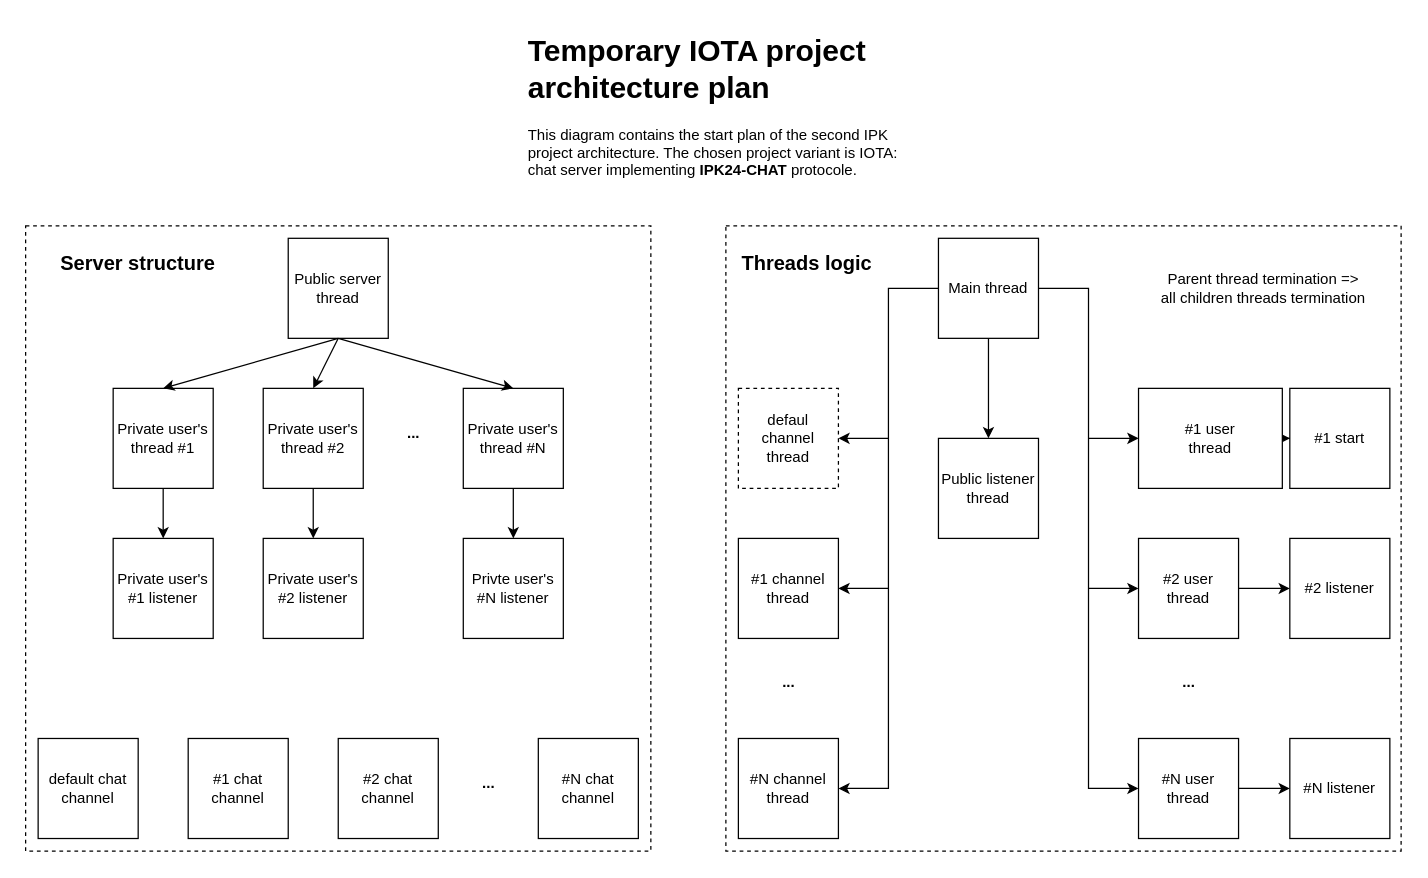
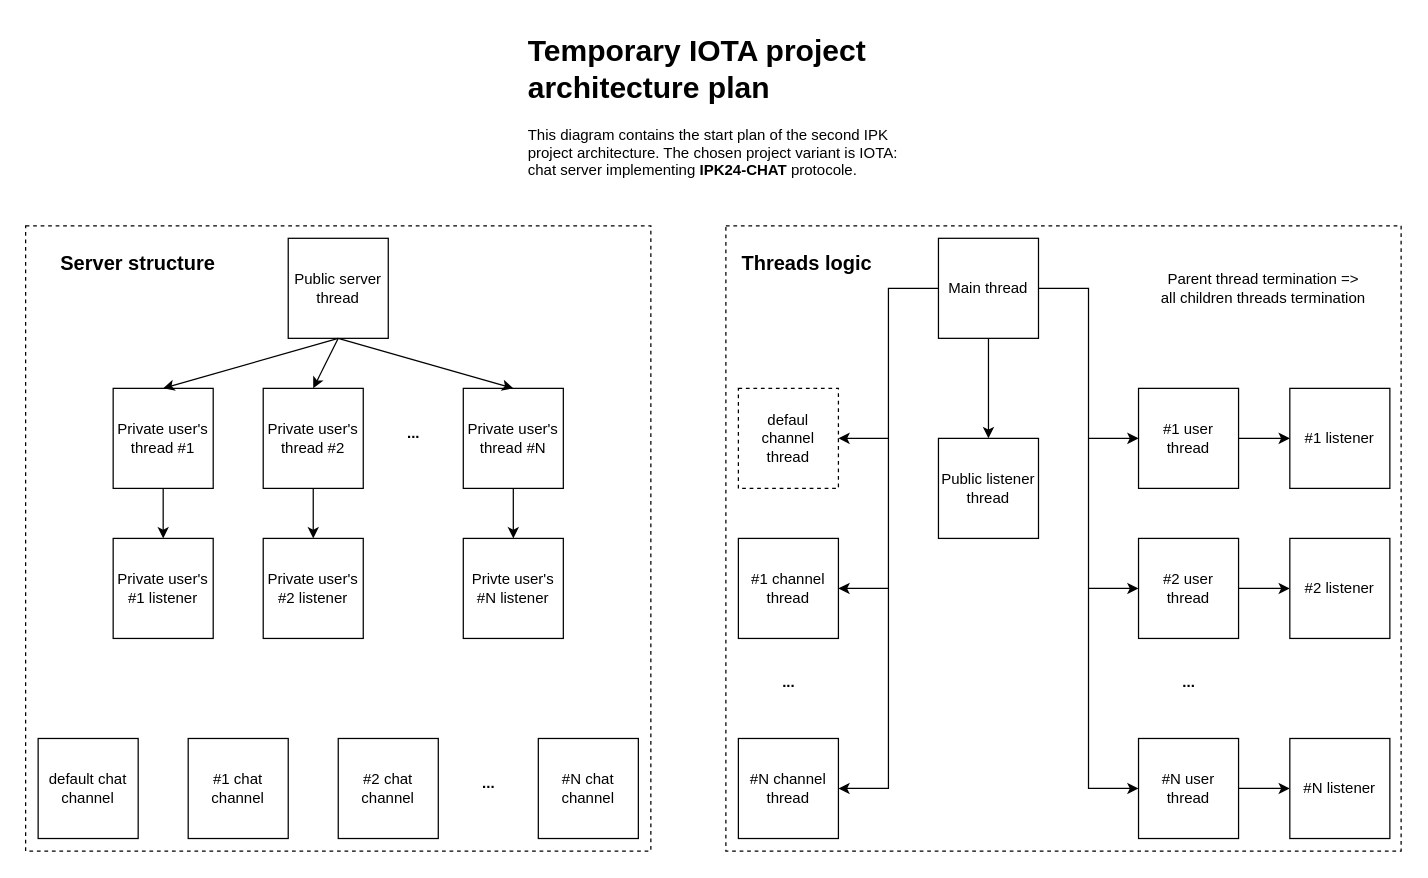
  <mxCell id="0" />
  <mxCell id="1" parent="0" />
  <mxCell id="2" value="&lt;h1 style=&quot;margin-top: 0px;&quot;&gt;Temporary IOTA project architecture plan&lt;/h1&gt;&lt;p&gt;This diagram contains the start plan of the second IPK project architecture. The chosen project variant is IOTA: chat server implementing &lt;b&gt;IPK24-CHAT&lt;/b&gt; protocole.&lt;/p&gt;" style="text;html=1;whiteSpace=wrap;overflow=hidden;rounded=0;" vertex="1" parent="1"><mxGeometry x="420" y="20" width="300" height="160" as="geometry" /></mxCell>
  <mxCell id="3" value="Public server thread" style="whiteSpace=wrap;html=1;aspect=fixed;" vertex="1" parent="1"><mxGeometry x="230" y="190" width="80" height="80" as="geometry" /></mxCell>
  <mxCell id="4" value="Private user's thread #1" style="whiteSpace=wrap;html=1;aspect=fixed;" vertex="1" parent="1"><mxGeometry x="90" y="310" width="80" height="80" as="geometry" /></mxCell>
  <mxCell id="5" style="edgeStyle=orthogonalEdgeStyle;rounded=0;orthogonalLoop=1;jettySize=auto;html=1;entryX=0.5;entryY=0;entryDx=0;entryDy=0;" edge="1" parent="1" source="6" target="44"><mxGeometry relative="1" as="geometry" /></mxCell>
  <mxCell id="6" value="Private user's thread #2" style="whiteSpace=wrap;html=1;aspect=fixed;" vertex="1" parent="1"><mxGeometry x="210" y="310" width="80" height="80" as="geometry" /></mxCell>
  <mxCell id="7" value="Private user's thread #N" style="whiteSpace=wrap;html=1;aspect=fixed;" vertex="1" parent="1"><mxGeometry x="370" y="310" width="80" height="80" as="geometry" /></mxCell>
  <mxCell id="8" value="&lt;b&gt;...&lt;/b&gt;" style="text;html=1;align=center;verticalAlign=middle;resizable=0;points=[];autosize=1;strokeColor=none;fillColor=none;" vertex="1" parent="1"><mxGeometry x="315" y="331" width="30" height="30" as="geometry" /></mxCell>
  <mxCell id="9" value="" style="endArrow=classic;html=1;rounded=0;exitX=0.5;exitY=1;exitDx=0;exitDy=0;entryX=0.5;entryY=0;entryDx=0;entryDy=0;" edge="1" parent="1" source="3" target="4"><mxGeometry width="50" height="50" relative="1" as="geometry"><mxPoint x="30" y="230" as="sourcePoint" /><mxPoint x="80" y="180" as="targetPoint" /></mxGeometry></mxCell>
  <mxCell id="10" value="" style="endArrow=classic;html=1;rounded=0;exitX=0.5;exitY=1;exitDx=0;exitDy=0;entryX=0.5;entryY=0;entryDx=0;entryDy=0;" edge="1" parent="1" source="3" target="6"><mxGeometry width="50" height="50" relative="1" as="geometry"><mxPoint x="-50" y="510" as="sourcePoint" /><mxPoint x="0" y="460" as="targetPoint" /></mxGeometry></mxCell>
  <mxCell id="11" value="" style="endArrow=classic;html=1;rounded=0;exitX=0.5;exitY=1;exitDx=0;exitDy=0;entryX=0.5;entryY=0;entryDx=0;entryDy=0;" edge="1" parent="1" source="3" target="7"><mxGeometry width="50" height="50" relative="1" as="geometry"><mxPoint x="190" y="520" as="sourcePoint" /><mxPoint x="240" y="470" as="targetPoint" /></mxGeometry></mxCell>
  <mxCell id="12" value="Private user's #1 listener" style="whiteSpace=wrap;html=1;aspect=fixed;" vertex="1" parent="1"><mxGeometry x="90" y="430" width="80" height="80" as="geometry" /></mxCell>
  <mxCell id="13" value="" style="endArrow=classic;html=1;rounded=0;exitX=0.5;exitY=1;exitDx=0;exitDy=0;entryX=0.5;entryY=0;entryDx=0;entryDy=0;" edge="1" parent="1" source="4" target="12"><mxGeometry width="50" height="50" relative="1" as="geometry"><mxPoint x="20" y="360" as="sourcePoint" /><mxPoint x="70" y="310" as="targetPoint" /></mxGeometry></mxCell>
  <mxCell id="14" value="Privte user's #N listener" style="whiteSpace=wrap;html=1;aspect=fixed;" vertex="1" parent="1"><mxGeometry x="370" y="430" width="80" height="80" as="geometry" /></mxCell>
  <mxCell id="15" value="" style="endArrow=classic;html=1;rounded=0;exitX=0.5;exitY=1;exitDx=0;exitDy=0;entryX=0.5;entryY=0;entryDx=0;entryDy=0;" edge="1" parent="1" source="7" target="14"><mxGeometry width="50" height="50" relative="1" as="geometry"><mxPoint x="280" y="660" as="sourcePoint" /><mxPoint x="330" y="610" as="targetPoint" /></mxGeometry></mxCell>
  <mxCell id="16" value="default chat channel" style="whiteSpace=wrap;html=1;aspect=fixed;" vertex="1" parent="1"><mxGeometry x="30" y="590" width="80" height="80" as="geometry" /></mxCell>
  <mxCell id="17" value="#1 chat channel" style="whiteSpace=wrap;html=1;aspect=fixed;" vertex="1" parent="1"><mxGeometry x="150" y="590" width="80" height="80" as="geometry" /></mxCell>
  <mxCell id="18" value="#2 chat channel" style="whiteSpace=wrap;html=1;aspect=fixed;" vertex="1" parent="1"><mxGeometry x="270" y="590" width="80" height="80" as="geometry" /></mxCell>
  <mxCell id="19" value="#N chat channel" style="whiteSpace=wrap;html=1;aspect=fixed;" vertex="1" parent="1"><mxGeometry x="430" y="590" width="80" height="80" as="geometry" /></mxCell>
  <mxCell id="20" value="&lt;b&gt;...&lt;/b&gt;" style="text;html=1;align=center;verticalAlign=middle;resizable=0;points=[];autosize=1;strokeColor=none;fillColor=none;" vertex="1" parent="1"><mxGeometry x="375" y="611" width="30" height="30" as="geometry" /></mxCell>
  <mxCell id="21" value="" style="whiteSpace=wrap;html=1;aspect=fixed;fillColor=none;dashed=1;shadow=0;glass=0;rounded=0;" vertex="1" parent="1"><mxGeometry x="20" y="180" width="500" height="500" as="geometry" /></mxCell>
  <mxCell id="22" value="&lt;font style=&quot;font-size: 16px;&quot;&gt;&lt;b&gt;Server structure&lt;/b&gt;&lt;/font&gt;" style="text;html=1;align=center;verticalAlign=middle;whiteSpace=wrap;rounded=0;" vertex="1" parent="1"><mxGeometry x="30" y="190" width="160" height="40" as="geometry" /></mxCell>
  <mxCell id="23" style="edgeStyle=orthogonalEdgeStyle;rounded=0;orthogonalLoop=1;jettySize=auto;html=1;entryX=0.5;entryY=0;entryDx=0;entryDy=0;" edge="1" parent="1" source="24" target="25"><mxGeometry relative="1" as="geometry" /></mxCell>
  <mxCell id="24" value="Main thread" style="whiteSpace=wrap;html=1;aspect=fixed;" vertex="1" parent="1"><mxGeometry x="750" y="190" width="80" height="80" as="geometry" /></mxCell>
  <mxCell id="25" value="Public listener thread" style="whiteSpace=wrap;html=1;aspect=fixed;" vertex="1" parent="1"><mxGeometry x="750" y="350" width="80" height="80" as="geometry" /></mxCell>
  <mxCell id="26" value="defaul channel thread" style="whiteSpace=wrap;html=1;aspect=fixed;dashed=1;" vertex="1" parent="1"><mxGeometry x="590" y="310" width="80" height="80" as="geometry" /></mxCell>
  <mxCell id="27" value="#1 channel thread" style="whiteSpace=wrap;html=1;aspect=fixed;" vertex="1" parent="1"><mxGeometry x="590" y="430" width="80" height="80" as="geometry" /></mxCell>
  <mxCell id="28" value="#N channel thread" style="whiteSpace=wrap;html=1;aspect=fixed;" vertex="1" parent="1"><mxGeometry x="590" y="590" width="80" height="80" as="geometry" /></mxCell>
  <mxCell id="29" value="&lt;b&gt;...&lt;/b&gt;" style="text;html=1;align=center;verticalAlign=middle;resizable=0;points=[];autosize=1;strokeColor=none;fillColor=none;" vertex="1" parent="1"><mxGeometry x="615" y="530" width="30" height="30" as="geometry" /></mxCell>
  <mxCell id="30" value="" style="endArrow=classic;html=1;rounded=0;exitX=0;exitY=0.5;exitDx=0;exitDy=0;entryX=1;entryY=0.5;entryDx=0;entryDy=0;" edge="1" parent="1" source="24" target="28"><mxGeometry width="50" height="50" relative="1" as="geometry"><mxPoint x="740" y="450" as="sourcePoint" /><mxPoint x="790" y="400" as="targetPoint" /><Array as="points"><mxPoint x="710" y="230" /><mxPoint x="710" y="630" /></Array></mxGeometry></mxCell>
  <mxCell id="31" value="" style="endArrow=classic;html=1;rounded=0;entryX=1;entryY=0.5;entryDx=0;entryDy=0;" edge="1" parent="1" target="27"><mxGeometry width="50" height="50" relative="1" as="geometry"><mxPoint x="710" y="470" as="sourcePoint" /><mxPoint x="800" y="490" as="targetPoint" /></mxGeometry></mxCell>
  <mxCell id="32" value="" style="endArrow=classic;html=1;rounded=0;entryX=1;entryY=0.5;entryDx=0;entryDy=0;" edge="1" parent="1" target="26"><mxGeometry width="50" height="50" relative="1" as="geometry"><mxPoint x="710" y="350" as="sourcePoint" /><mxPoint x="620" y="380" as="targetPoint" /></mxGeometry></mxCell>
  <mxCell id="33" style="edgeStyle=orthogonalEdgeStyle;rounded=0;orthogonalLoop=1;jettySize=auto;html=1;entryX=0;entryY=0.5;entryDx=0;entryDy=0;" edge="1" parent="1" source="34" target="43"><mxGeometry relative="1" as="geometry" /></mxCell>
- <mxCell id="34" value="#1 user&lt;br&gt;thread" style="whiteSpace=wrap;html=1;aspect=fixed;" vertex="1" parent="1"><mxGeometry x="910" y="310" width="115" height="80" as="geometry" /></mxCell>
+ <mxCell id="34" value="#1 user&lt;br&gt;thread" style="whiteSpace=wrap;html=1;aspect=fixed;" vertex="1" parent="1"><mxGeometry x="910" y="310" width="80" height="80" as="geometry" /></mxCell>
  <mxCell id="35" style="edgeStyle=orthogonalEdgeStyle;rounded=0;orthogonalLoop=1;jettySize=auto;html=1;" edge="1" parent="1" source="36" target="45"><mxGeometry relative="1" as="geometry" /></mxCell>
  <mxCell id="36" value="#2 user&lt;br&gt;thread" style="whiteSpace=wrap;html=1;aspect=fixed;" vertex="1" parent="1"><mxGeometry x="910" y="430" width="80" height="80" as="geometry" /></mxCell>
  <mxCell id="37" style="edgeStyle=orthogonalEdgeStyle;rounded=0;orthogonalLoop=1;jettySize=auto;html=1;entryX=0;entryY=0.5;entryDx=0;entryDy=0;" edge="1" parent="1" source="38" target="46"><mxGeometry relative="1" as="geometry" /></mxCell>
  <mxCell id="38" value="#N user&lt;br&gt;thread" style="whiteSpace=wrap;html=1;aspect=fixed;" vertex="1" parent="1"><mxGeometry x="910" y="590" width="80" height="80" as="geometry" /></mxCell>
  <mxCell id="39" value="&lt;b&gt;...&lt;/b&gt;" style="text;html=1;align=center;verticalAlign=middle;resizable=0;points=[];autosize=1;strokeColor=none;fillColor=none;" vertex="1" parent="1"><mxGeometry x="935" y="530" width="30" height="30" as="geometry" /></mxCell>
  <mxCell id="40" value="" style="endArrow=classic;html=1;rounded=0;exitX=1;exitY=0.5;exitDx=0;exitDy=0;entryX=0;entryY=0.5;entryDx=0;entryDy=0;" edge="1" parent="1" source="24" target="38"><mxGeometry width="50" height="50" relative="1" as="geometry"><mxPoint x="950" y="260" as="sourcePoint" /><mxPoint x="1000" y="210" as="targetPoint" /><Array as="points"><mxPoint x="870" y="230" /><mxPoint x="870" y="630" /></Array></mxGeometry></mxCell>
  <mxCell id="41" value="" style="endArrow=classic;html=1;rounded=0;entryX=0;entryY=0.5;entryDx=0;entryDy=0;" edge="1" parent="1" target="36"><mxGeometry width="50" height="50" relative="1" as="geometry"><mxPoint x="870" y="470" as="sourcePoint" /><mxPoint x="840" y="500" as="targetPoint" /></mxGeometry></mxCell>
  <mxCell id="42" value="" style="endArrow=classic;html=1;rounded=0;entryX=0;entryY=0.5;entryDx=0;entryDy=0;" edge="1" parent="1" target="34"><mxGeometry width="50" height="50" relative="1" as="geometry"><mxPoint x="870" y="350" as="sourcePoint" /><mxPoint x="820" y="460" as="targetPoint" /></mxGeometry></mxCell>
- <mxCell id="43" value="#1 start" style="whiteSpace=wrap;html=1;aspect=fixed;" vertex="1" parent="1"><mxGeometry x="1031" y="310" width="80" height="80" as="geometry" /></mxCell>
+ <mxCell id="43" value="#1 listener" style="whiteSpace=wrap;html=1;aspect=fixed;" vertex="1" parent="1"><mxGeometry x="1031" y="310" width="80" height="80" as="geometry" /></mxCell>
  <mxCell id="44" value="Private user's #2 listener" style="whiteSpace=wrap;html=1;aspect=fixed;" vertex="1" parent="1"><mxGeometry x="210" y="430" width="80" height="80" as="geometry" /></mxCell>
  <mxCell id="45" value="#2 listener" style="whiteSpace=wrap;html=1;aspect=fixed;" vertex="1" parent="1"><mxGeometry x="1031" y="430" width="80" height="80" as="geometry" /></mxCell>
  <mxCell id="46" value="#N listener" style="whiteSpace=wrap;html=1;aspect=fixed;" vertex="1" parent="1"><mxGeometry x="1031" y="590" width="80" height="80" as="geometry" /></mxCell>
  <mxCell id="47" value="Parent thread termination =&amp;gt;&lt;br&gt;all children threads termination" style="text;html=1;align=center;verticalAlign=middle;whiteSpace=wrap;rounded=0;" vertex="1" parent="1"><mxGeometry x="910" y="190" width="200" height="80" as="geometry" /></mxCell>
  <mxCell id="48" value="" style="whiteSpace=wrap;html=1;fillColor=none;dashed=1;shadow=0;glass=0;rounded=0;" vertex="1" parent="1"><mxGeometry x="580" y="180" width="540" height="500" as="geometry" /></mxCell>
  <mxCell id="49" value="&lt;font style=&quot;font-size: 16px;&quot;&gt;&lt;b&gt;Threads logic&lt;/b&gt;&lt;/font&gt;" style="text;html=1;align=center;verticalAlign=middle;whiteSpace=wrap;rounded=0;" vertex="1" parent="1"><mxGeometry x="590" y="190" width="110" height="40" as="geometry" /></mxCell>
